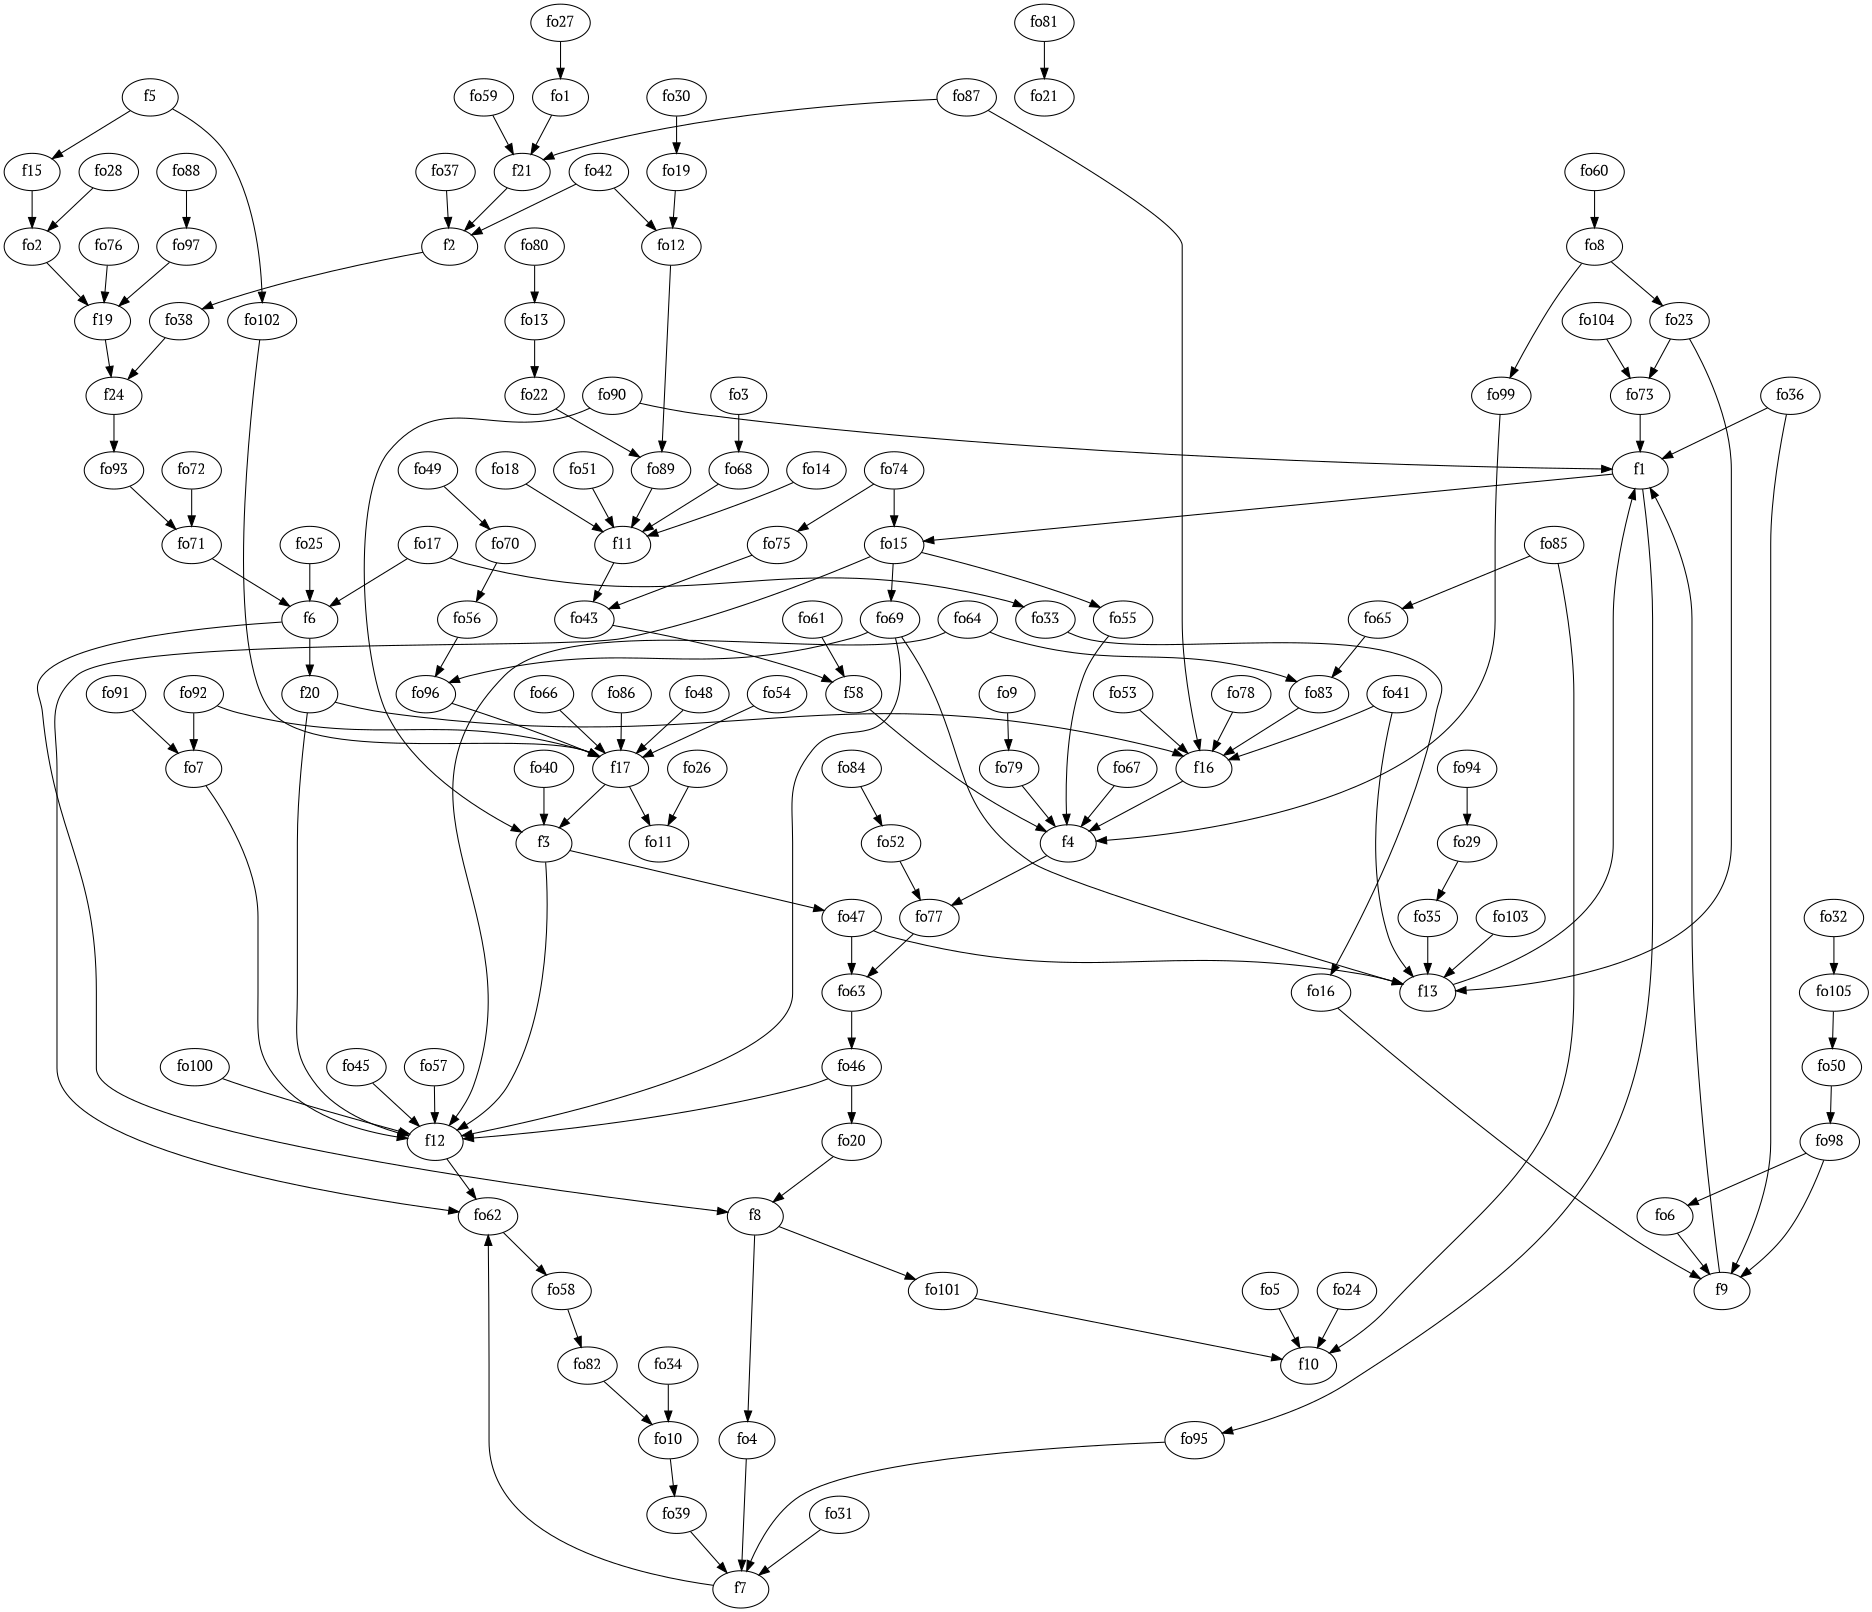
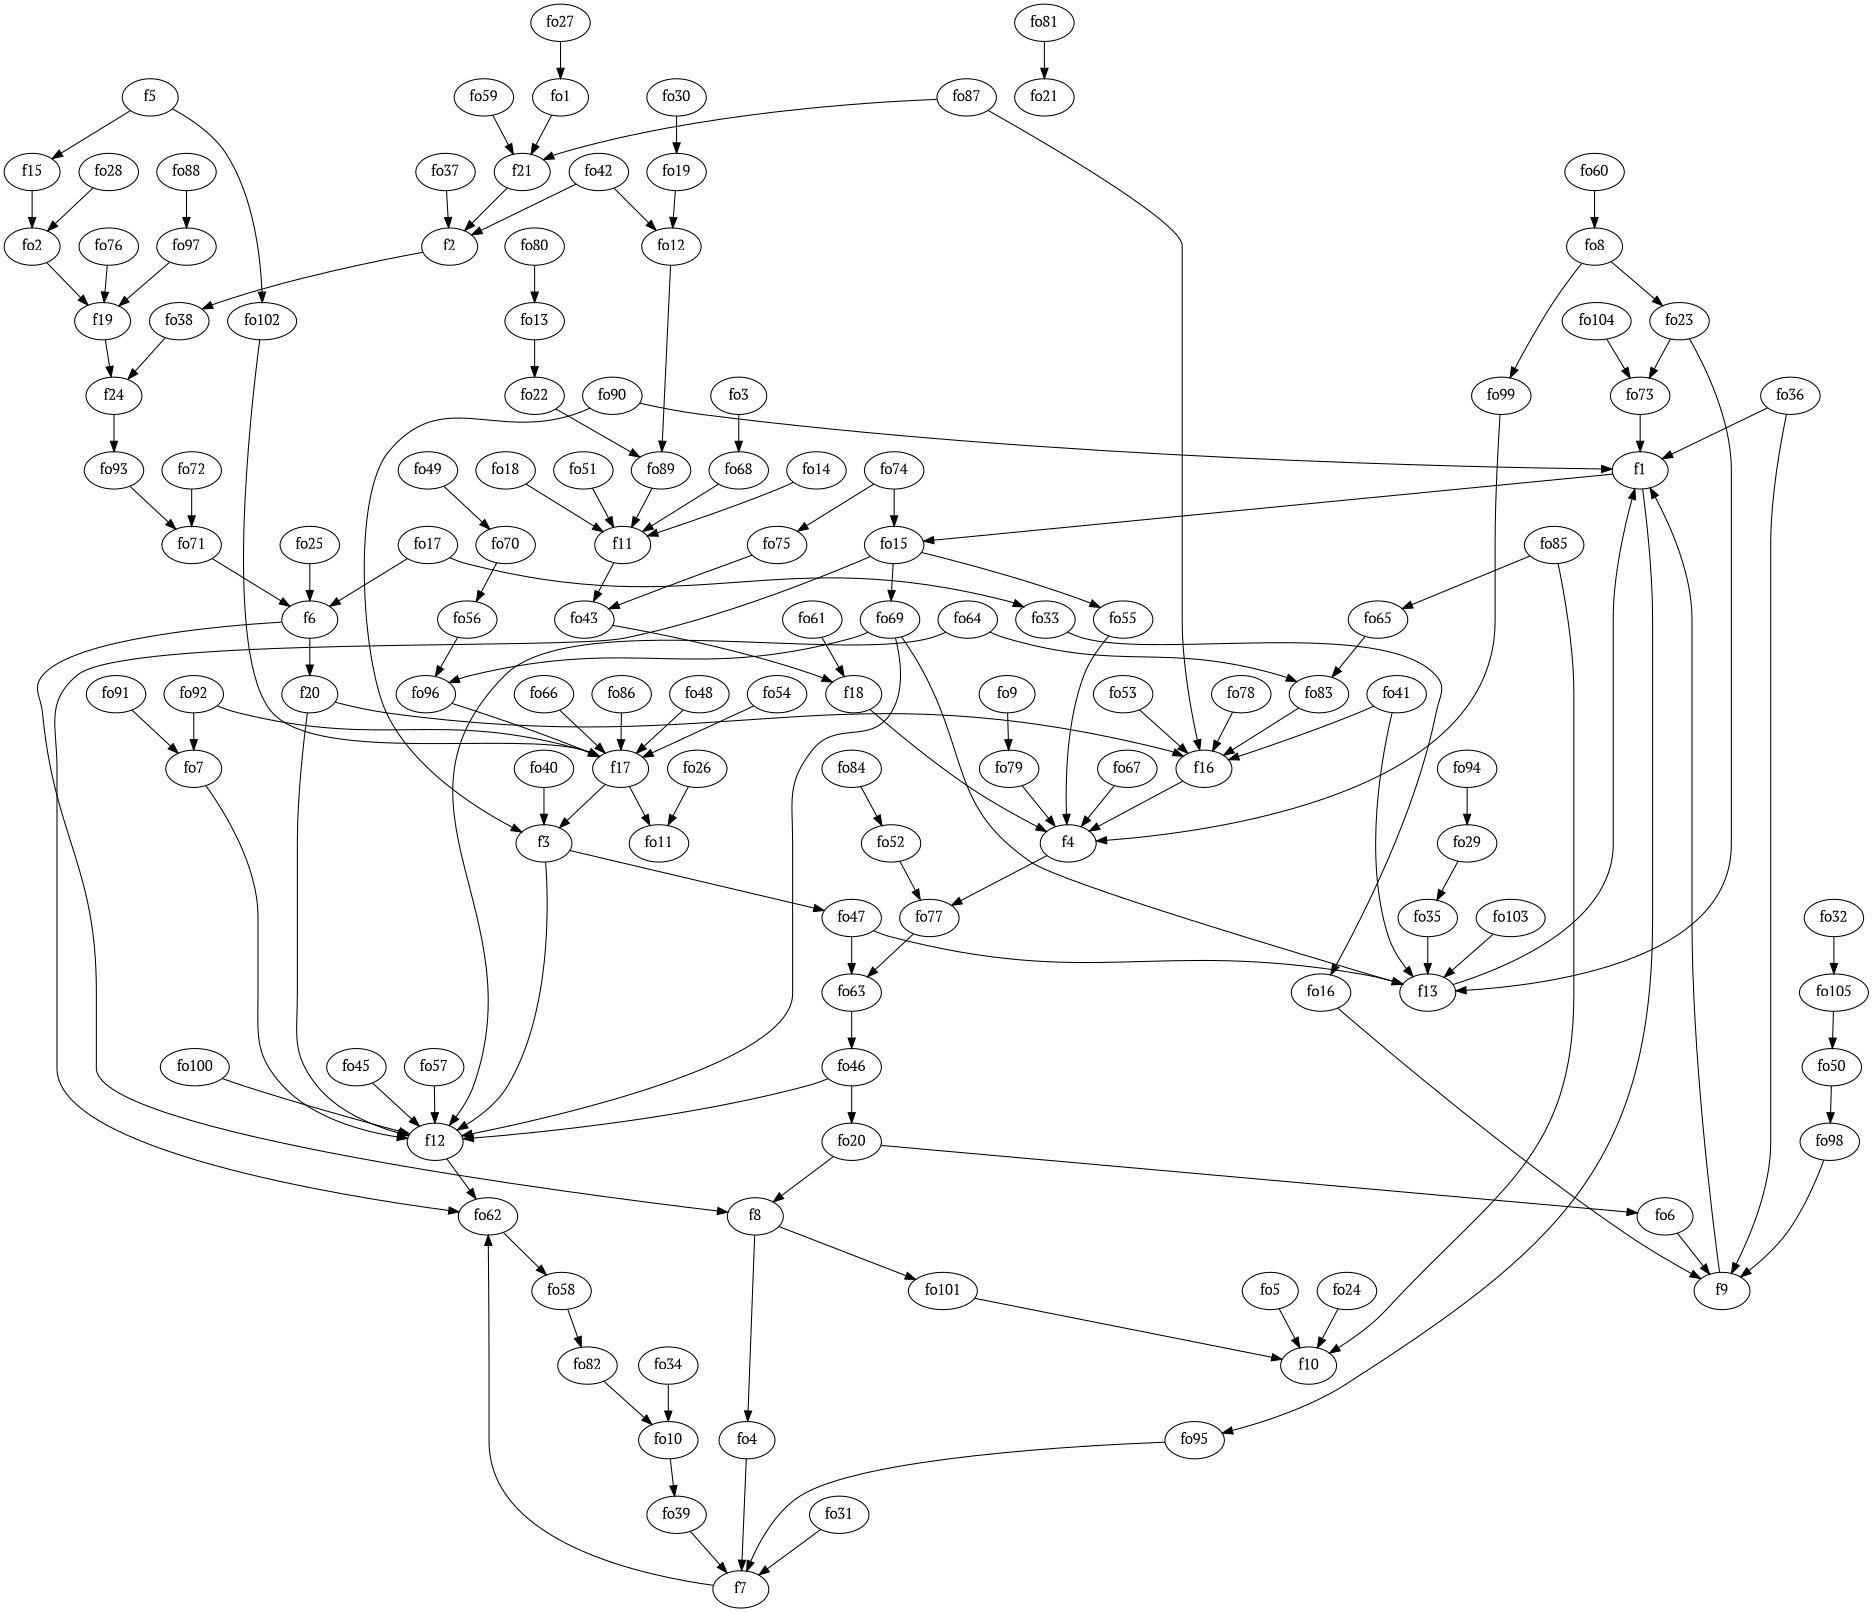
  strict digraph {
    fontname="PT Serif"
    node [fontname="PT Serif"]
    edge [fontname="PT Serif" weight=2]
    f1
    fo15
    fo95
    fo62
    fo55
    fo69
    f7
    f2
    fo38
    n10 [label=f24]
    f3
    f12
    fo47
    f13
    fo63
    f4
    fo77
    f5
    f15
    fo102
    fo2
    f17
    f6
    f8
    f20
    fo4
    fo101
    f16
    fo58
    f10
    f9
    f11
    fo43
-   f18 [label=f58]
+   f18
    fo93
    fo71
    f19
    fo11
    f21
    fo1
    fo3
    fo68
    fo5
    fo6
    fo7
    fo8
    fo23
    fo99
    fo73
    fo9
    fo79
    fo10
    fo39
    fo70
    fo56
    fo12
    fo89
    fo13
    fo22
    fo14
    fo96
    fo16
    fo17
    fo33
    fo18
    fo19
    fo20
    fo24
    fo25
    fo26
    fo27
    fo28
    fo29
    fo35
    fo30
    fo31
    fo32
    fo105
    fo50
    fo34
    fo36
    fo37
    fo40
    fo41
    fo42
    fo45
    fo46
    fo48
    fo49
    fo98
    fo51
    fo52
    fo53
    fo54
    fo57
    fo82
    fo59
    fo60
    fo61
    fo64
    fo83
    fo65
    fo66
    fo67
    fo72
    fo74
    fo75
    fo76
    fo78
    fo80
    fo81
    fo21
    fo84
    fo85
    fo86
    fo87
    fo88
    fo97
    fo90
    fo91
    fo92
    fo94
    fo100
    fo103
    fo104
    f1 -> fo15
    f1 -> fo95
    fo15 -> fo62
    fo15 -> fo55
    fo15 -> fo69
    fo95 -> f7
    fo62 -> fo58
    fo55 -> f4
    fo69 -> f12
    fo69 -> f13
    fo69 -> fo96
    f7 -> fo62
    f2 -> fo38
    fo38 -> n10
    n10 -> fo93
    f3 -> f12
    f3 -> fo47
    f12 -> fo62
    fo47 -> f13
    fo47 -> fo63
    f13 -> f1
    fo63 -> fo46
    f4 -> fo77
    fo77 -> fo63
    f5 -> f15
    f5 -> fo102
    f15 -> fo2
    fo102 -> f17
    fo2 -> f19
    f17 -> f3
    f17 -> fo11
    f6 -> f8
    f6 -> f20
    f8 -> fo4
    f8 -> fo101
    f20 -> f12
    f20 -> f16
    fo4 -> f7
    fo101 -> f10
    f16 -> f4
    fo58 -> fo82
    f9 -> f1
    f11 -> fo43
    fo43 -> f18
    f18 -> f4
    fo93 -> fo71
    fo71 -> f6
    f19 -> n10
    f21 -> f2
    fo1 -> f21
    fo3 -> fo68
    fo68 -> f11
    fo5 -> f10
    fo6 -> f9
    fo7 -> f12
    fo8 -> fo23
    fo8 -> fo99
    fo23 -> f13
    fo23 -> fo73
    fo99 -> f4
    fo73 -> f1
    fo9 -> fo79
    fo79 -> f4
    fo10 -> fo39
    fo39 -> f7
    fo70 -> fo56
    fo56 -> fo96
    fo12 -> fo89
    fo89 -> f11
    fo13 -> fo22
    fo22 -> fo89
    fo14 -> f11
    fo96 -> f17
    fo16 -> f9
    fo17 -> f6
    fo17 -> fo33
    fo33 -> fo16
    fo18 -> f11
    fo19 -> fo12
    fo20 -> f8
-   fo98 -> fo6
+   fo20 -> fo6
    fo24 -> f10
    fo25 -> f6
    fo26 -> fo11
    fo27 -> fo1
    fo28 -> fo2
    fo29 -> fo35
    fo35 -> f13
    fo30 -> fo19
    fo31 -> f7
    fo32 -> fo105
    fo105 -> fo50
    fo50 -> fo98
    fo34 -> fo10
    fo36 -> f1
    fo36 -> f9
    fo37 -> f2
    fo40 -> f3
    fo41 -> f13
    fo41 -> f16
    fo42 -> f2
    fo42 -> fo12
    fo45 -> f12
    fo46 -> f12
    fo46 -> fo20
    fo48 -> f17
    fo49 -> fo70
    fo98 -> f9
    fo51 -> f11
    fo52 -> fo77
    fo53 -> f16
    fo54 -> f17
    fo57 -> f12
    fo82 -> fo10
    fo59 -> f21
    fo60 -> fo8
    fo61 -> f18
    fo64 -> f12
    fo64 -> fo83
    fo83 -> f16
    fo65 -> fo83
    fo66 -> f17
    fo67 -> f4
    fo72 -> fo71
    fo74 -> fo15
    fo74 -> fo75
    fo75 -> fo43
    fo76 -> f19
    fo78 -> f16
    fo80 -> fo13
    fo81 -> fo21
    fo84 -> fo52
    fo85 -> f10
    fo85 -> fo65
    fo86 -> f17
    fo87 -> f16
    fo87 -> f21
    fo88 -> fo97
    fo97 -> f19
    fo90 -> f1
    fo90 -> f3
    fo91 -> fo7
    fo92 -> f17
    fo92 -> fo7
    fo94 -> fo29
    fo100 -> f12
    fo103 -> f13
    fo104 -> fo73
  }
